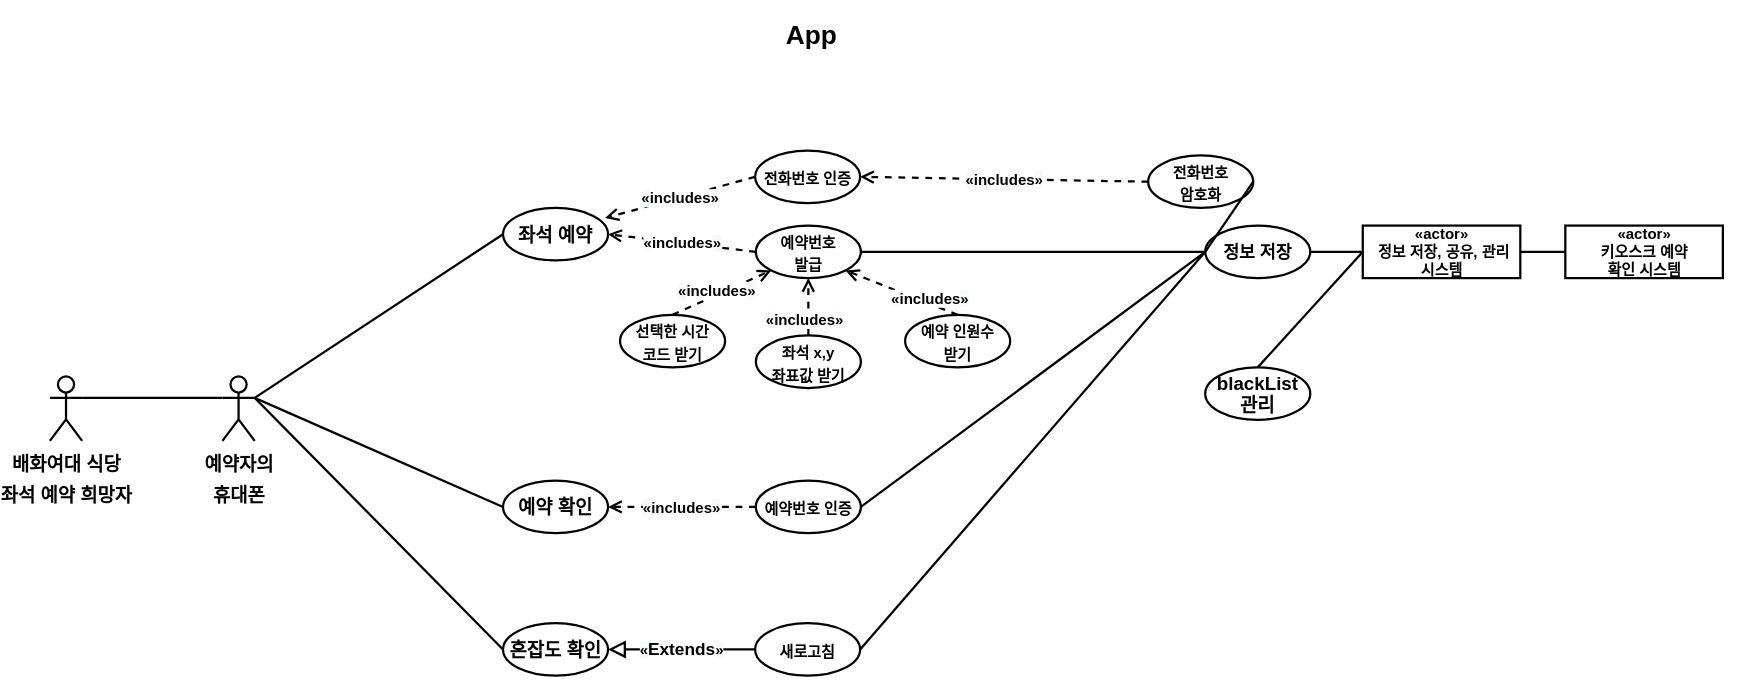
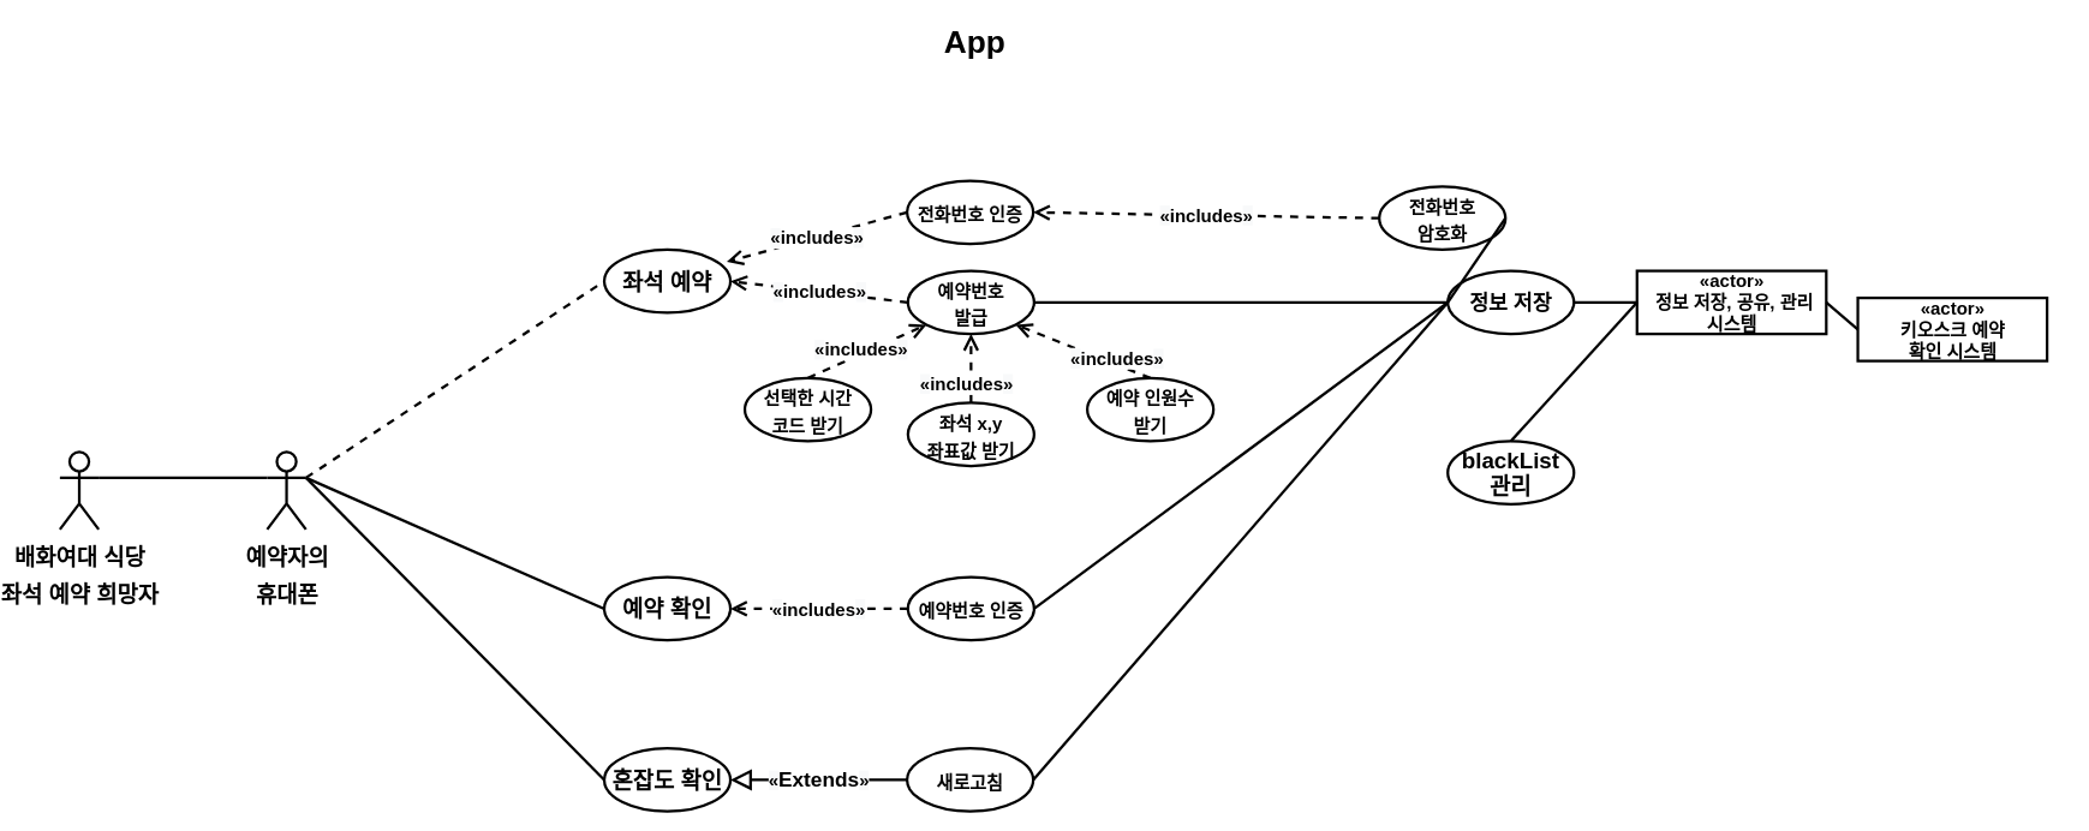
  <mxCell id="0" />
  <mxCell id="1" parent="0" />
  <mxCell id="2" value="&lt;b&gt;&lt;font style=&quot;font-size: 35px&quot;&gt;App&lt;/font&gt;&lt;/b&gt;" style="text;html=1;align=center;verticalAlign=middle;whiteSpace=wrap;rounded=0;strokeWidth=3;fillColor=default;" parent="1" vertex="1"><mxGeometry x="998.5" y="20" width="73" height="50" as="geometry" /></mxCell>
  <mxCell id="3" value="&lt;font style=&quot;font-size: 25px&quot;&gt;&lt;b&gt;배화여대 식당&lt;br&gt;&lt;/b&gt;&lt;b&gt;좌석 예약 희망자&lt;/b&gt;&lt;/font&gt;" style="shape=umlActor;verticalLabelPosition=bottom;verticalAlign=top;html=1;outlineConnect=0;fontSize=35;strokeWidth=3;" parent="1" vertex="1"><mxGeometry x="20" y="501" width="43" height="86" as="geometry" /></mxCell>
  <mxCell id="4" value="&lt;b&gt;«actor»&lt;br&gt;&amp;nbsp;정보 저장, 공유, 관리&lt;br&gt;시스템&lt;br&gt;&lt;/b&gt;" style="html=1;fontSize=20;strokeWidth=3;" parent="1" vertex="1"><mxGeometry x="1770" y="300" width="210" height="70" as="geometry" /></mxCell>
  <mxCell id="5" value="&lt;b&gt;좌석 예약&lt;/b&gt;" style="ellipse;whiteSpace=wrap;html=1;fontSize=25;strokeWidth=3;" parent="1" vertex="1"><mxGeometry x="624" y="276.5" width="140" height="70" as="geometry" /></mxCell>
  <mxCell id="6" value="&lt;b&gt;예약 확인&lt;/b&gt;" style="ellipse;whiteSpace=wrap;html=1;fontSize=25;strokeWidth=3;" parent="1" vertex="1"><mxGeometry x="624" y="640" width="140" height="70" as="geometry" /></mxCell>
  <mxCell id="7" value="&lt;b&gt;혼잡도 확인&lt;/b&gt;" style="ellipse;whiteSpace=wrap;html=1;fontSize=25;strokeWidth=3;" parent="1" vertex="1"><mxGeometry x="624" y="830" width="140" height="70" as="geometry" /></mxCell>
- <mxCell id="8" value="" style="endArrow=none;html=1;rounded=0;fontSize=25;strokeWidth=3;entryX=0;entryY=0.5;entryDx=0;entryDy=0;exitX=1;exitY=0.333;exitDx=0;exitDy=0;exitPerimeter=0;" parent="1" source="31" target="5" edge="1"><mxGeometry relative="1" as="geometry"><mxPoint x="360" y="510" as="sourcePoint" /><mxPoint x="720" y="540" as="targetPoint" /></mxGeometry></mxCell>
+ <mxCell id="8" value="" style="endArrow=none;html=1;rounded=0;fontSize=25;strokeWidth=3;entryX=0;entryY=0.5;entryDx=0;entryDy=0;exitX=1;exitY=0.333;exitDx=0;exitDy=0;exitPerimeter=0;dashed=1;" parent="1" source="31" target="5" edge="1"><mxGeometry relative="1" as="geometry"><mxPoint x="360" y="510" as="sourcePoint" /><mxPoint x="720" y="540" as="targetPoint" /></mxGeometry></mxCell>
  <mxCell id="9" value="" style="endArrow=none;html=1;rounded=0;fontSize=25;strokeWidth=3;entryX=0;entryY=0.5;entryDx=0;entryDy=0;exitX=1;exitY=0.333;exitDx=0;exitDy=0;exitPerimeter=0;" parent="1" source="31" target="7" edge="1"><mxGeometry relative="1" as="geometry"><mxPoint x="380" y="580" as="sourcePoint" /><mxPoint x="720" y="540" as="targetPoint" /></mxGeometry></mxCell>
  <mxCell id="10" value="" style="endArrow=none;html=1;rounded=0;fontSize=25;strokeWidth=3;entryX=0;entryY=0.5;entryDx=0;entryDy=0;exitX=1;exitY=0.333;exitDx=0;exitDy=0;exitPerimeter=0;" parent="1" source="31" target="6" edge="1"><mxGeometry relative="1" as="geometry"><mxPoint x="380" y="530" as="sourcePoint" /><mxPoint x="490" y="555" as="targetPoint" /></mxGeometry></mxCell>
  <mxCell id="11" value="&lt;span style=&quot;font-size: 20px&quot;&gt;&lt;b&gt;전화번호 인증&lt;/b&gt;&lt;/span&gt;" style="ellipse;whiteSpace=wrap;html=1;fontSize=25;strokeWidth=3;" parent="1" vertex="1"><mxGeometry x="960" y="200" width="140" height="70" as="geometry" /></mxCell>
  <mxCell id="12" value="&lt;b&gt;&lt;span style=&quot;background-color: rgb(248 , 249 , 250)&quot;&gt;«&lt;/span&gt;includes&lt;span style=&quot;background-color: rgb(248 , 249 , 250)&quot;&gt;»&lt;/span&gt;&lt;/b&gt;" style="endArrow=open;endSize=12;dashed=1;html=1;rounded=0;fontSize=20;strokeWidth=3;exitX=0;exitY=0.5;exitDx=0;exitDy=0;entryX=0.971;entryY=0.193;entryDx=0;entryDy=0;entryPerimeter=0;" parent="1" source="11" target="5" edge="1"><mxGeometry width="160" relative="1" as="geometry"><mxPoint x="711" y="446.5" as="sourcePoint" /><mxPoint x="871" y="446.5" as="targetPoint" /></mxGeometry></mxCell>
  <mxCell id="13" value="&lt;span style=&quot;font-size: 20px&quot;&gt;&lt;b&gt;예약번호&lt;br&gt;발급&lt;br&gt;&lt;/b&gt;&lt;/span&gt;" style="ellipse;whiteSpace=wrap;html=1;fontSize=25;strokeWidth=3;" parent="1" vertex="1"><mxGeometry x="961" y="300" width="140" height="70" as="geometry" /></mxCell>
  <mxCell id="14" value="&lt;b style=&quot;background-color: rgb(248 , 249 , 250)&quot;&gt;«&lt;/b&gt;&lt;b&gt;includes&lt;/b&gt;&lt;b style=&quot;background-color: rgb(248 , 249 , 250)&quot;&gt;»&lt;/b&gt;" style="endArrow=open;endSize=12;dashed=1;html=1;rounded=0;fontSize=20;strokeWidth=3;exitX=0;exitY=0.5;exitDx=0;exitDy=0;entryX=1;entryY=0.5;entryDx=0;entryDy=0;" parent="1" source="13" target="5" edge="1"><mxGeometry width="160" relative="1" as="geometry"><mxPoint x="961" y="231.5" as="sourcePoint" /><mxPoint x="774" y="321.5" as="targetPoint" /></mxGeometry></mxCell>
  <mxCell id="15" value="&lt;span style=&quot;font-size: 20px&quot;&gt;&lt;b&gt;전화번호&lt;br&gt;암호화&lt;br&gt;&lt;/b&gt;&lt;/span&gt;" style="ellipse;whiteSpace=wrap;html=1;fontSize=25;strokeWidth=3;" parent="1" vertex="1"><mxGeometry x="1484" y="206.5" width="140" height="70" as="geometry" /></mxCell>
  <mxCell id="16" value="&lt;b&gt;&lt;span style=&quot;background-color: rgb(248 , 249 , 250)&quot;&gt;«&lt;/span&gt;includes&lt;span style=&quot;background-color: rgb(248 , 249 , 250)&quot;&gt;»&lt;/span&gt;&lt;/b&gt;" style="endArrow=open;endSize=12;dashed=1;html=1;rounded=0;fontSize=20;strokeWidth=3;exitX=0;exitY=0.5;exitDx=0;exitDy=0;entryX=1;entryY=0.5;entryDx=0;entryDy=0;" parent="1" source="15" target="11" edge="1"><mxGeometry width="160" relative="1" as="geometry"><mxPoint x="961" y="221.5" as="sourcePoint" /><mxPoint x="775.26" y="309.53" as="targetPoint" /></mxGeometry></mxCell>
  <mxCell id="17" value="&lt;span style=&quot;font-size: 20px&quot;&gt;&lt;b&gt;선택한 시간&lt;br&gt;코드 받기&lt;br&gt;&lt;/b&gt;&lt;/span&gt;" style="ellipse;whiteSpace=wrap;html=1;fontSize=25;strokeWidth=3;" parent="1" vertex="1"><mxGeometry x="780" y="419" width="140" height="70" as="geometry" /></mxCell>
  <mxCell id="18" value="&lt;b style=&quot;background-color: rgb(248 , 249 , 250)&quot;&gt;«&lt;/b&gt;&lt;b&gt;includes&lt;/b&gt;&lt;b style=&quot;background-color: rgb(248 , 249 , 250)&quot;&gt;»&lt;/b&gt;" style="endArrow=open;endSize=12;dashed=1;html=1;rounded=0;fontSize=20;strokeWidth=3;exitX=0.5;exitY=0;exitDx=0;exitDy=0;entryX=0;entryY=1;entryDx=0;entryDy=0;" parent="1" source="17" target="13" edge="1"><mxGeometry x="-0.065" y="5" width="160" relative="1" as="geometry"><mxPoint x="1271" y="41.5" as="sourcePoint" /><mxPoint x="1091.005" y="107.008" as="targetPoint" /><mxPoint as="offset" /></mxGeometry></mxCell>
  <mxCell id="19" value="&lt;b style=&quot;font-size: 20px&quot;&gt;좌석 x,y&lt;br&gt;좌표값 받기&lt;/b&gt;&lt;span style=&quot;font-size: 20px&quot;&gt;&lt;b&gt;&lt;br&gt;&lt;/b&gt;&lt;/span&gt;" style="ellipse;whiteSpace=wrap;html=1;fontSize=25;strokeWidth=3;" parent="1" vertex="1"><mxGeometry x="961" y="446.5" width="140" height="70" as="geometry" /></mxCell>
  <mxCell id="20" value="&lt;b style=&quot;background-color: rgb(248 , 249 , 250)&quot;&gt;«&lt;/b&gt;&lt;b&gt;includes&lt;/b&gt;&lt;b style=&quot;background-color: rgb(248 , 249 , 250)&quot;&gt;»&lt;/b&gt;" style="endArrow=open;endSize=12;dashed=1;html=1;rounded=0;fontSize=20;strokeWidth=3;exitX=0.5;exitY=0;exitDx=0;exitDy=0;entryX=0.5;entryY=1;entryDx=0;entryDy=0;" parent="1" source="19" target="13" edge="1"><mxGeometry x="-0.422" y="6" width="160" relative="1" as="geometry"><mxPoint x="1281" y="151.5" as="sourcePoint" /><mxPoint x="1091.005" y="217.008" as="targetPoint" /><mxPoint x="1" as="offset" /></mxGeometry></mxCell>
  <mxCell id="21" value="&lt;span style=&quot;font-size: 20px&quot;&gt;&lt;b&gt;예약 인원수&lt;br&gt;받기&lt;br&gt;&lt;/b&gt;&lt;/span&gt;" style="ellipse;whiteSpace=wrap;html=1;fontSize=25;strokeWidth=3;" parent="1" vertex="1"><mxGeometry x="1160" y="419" width="140" height="70" as="geometry" /></mxCell>
  <mxCell id="22" value="&lt;b style=&quot;background-color: rgb(248 , 249 , 250)&quot;&gt;«&lt;/b&gt;&lt;b&gt;includes&lt;/b&gt;&lt;b style=&quot;background-color: rgb(248 , 249 , 250)&quot;&gt;»&lt;/b&gt;" style="endArrow=open;endSize=12;dashed=1;html=1;rounded=0;fontSize=20;strokeWidth=3;exitX=0.5;exitY=0;exitDx=0;exitDy=0;entryX=1;entryY=1;entryDx=0;entryDy=0;" parent="1" source="21" target="13" edge="1"><mxGeometry x="-0.469" y="-7" width="160" relative="1" as="geometry"><mxPoint x="1281" y="231.5" as="sourcePoint" /><mxPoint x="1111" y="241.5" as="targetPoint" /><mxPoint as="offset" /></mxGeometry></mxCell>
  <mxCell id="23" value="&lt;span style=&quot;font-size: 20px&quot;&gt;&lt;b&gt;예약번호 인증&lt;/b&gt;&lt;/span&gt;" style="ellipse;whiteSpace=wrap;html=1;fontSize=25;strokeWidth=3;" parent="1" vertex="1"><mxGeometry x="961" y="640" width="140" height="70" as="geometry" /></mxCell>
  <mxCell id="24" value="&lt;b&gt;&lt;span style=&quot;background-color: rgb(248 , 249 , 250)&quot;&gt;«&lt;/span&gt;includes&lt;span style=&quot;background-color: rgb(248 , 249 , 250)&quot;&gt;»&lt;/span&gt;&lt;/b&gt;" style="endArrow=open;endSize=12;dashed=1;html=1;rounded=0;fontSize=20;strokeWidth=3;exitX=0;exitY=0.5;exitDx=0;exitDy=0;entryX=1;entryY=0.5;entryDx=0;entryDy=0;" parent="1" source="23" target="6" edge="1"><mxGeometry width="160" relative="1" as="geometry"><mxPoint x="961" y="550" as="sourcePoint" /><mxPoint x="774" y="540" as="targetPoint" /></mxGeometry></mxCell>
  <mxCell id="25" value="&lt;span&gt;&lt;b style=&quot;font-size: 23px&quot;&gt;정보 저장&lt;br&gt;&lt;/b&gt;&lt;/span&gt;" style="ellipse;whiteSpace=wrap;html=1;fontSize=25;strokeWidth=3;" parent="1" vertex="1"><mxGeometry x="1560" y="300" width="140" height="70" as="geometry" /></mxCell>
  <mxCell id="26" value="" style="endArrow=none;html=1;rounded=0;fontSize=25;strokeWidth=3;entryX=0;entryY=0.5;entryDx=0;entryDy=0;exitX=1;exitY=0.5;exitDx=0;exitDy=0;" parent="1" source="15" target="25" edge="1"><mxGeometry relative="1" as="geometry"><mxPoint x="217" y="456.167" as="sourcePoint" /><mxPoint x="634" y="321.5" as="targetPoint" /></mxGeometry></mxCell>
  <mxCell id="27" value="" style="endArrow=none;html=1;rounded=0;fontSize=25;strokeWidth=3;exitX=1;exitY=0.5;exitDx=0;exitDy=0;entryX=0;entryY=0.5;entryDx=0;entryDy=0;" parent="1" source="13" target="25" edge="1"><mxGeometry relative="1" as="geometry"><mxPoint x="1411" y="131.5" as="sourcePoint" /><mxPoint x="1660" y="420" as="targetPoint" /></mxGeometry></mxCell>
  <mxCell id="28" value="" style="endArrow=none;html=1;rounded=0;fontSize=25;strokeWidth=3;exitX=1;exitY=0.5;exitDx=0;exitDy=0;entryX=0;entryY=0.5;entryDx=0;entryDy=0;" parent="1" source="25" target="4" edge="1"><mxGeometry relative="1" as="geometry"><mxPoint x="857" y="306" as="sourcePoint" /><mxPoint x="1570.328" y="341.614" as="targetPoint" /></mxGeometry></mxCell>
  <mxCell id="29" value="" style="endArrow=none;html=1;rounded=0;fontSize=25;strokeWidth=3;exitX=1;exitY=0.5;exitDx=0;exitDy=0;entryX=0;entryY=0.5;entryDx=0;entryDy=0;" edge="1" parent="1" source="23" target="25"><mxGeometry relative="1" as="geometry"><mxPoint x="1101" y="435" as="sourcePoint" /><mxPoint x="1820" y="720" as="targetPoint" /></mxGeometry></mxCell>
- <mxCell id="30" value="&lt;b&gt;«actor»&lt;br&gt;키오스크 예약&lt;br&gt;확인 시스템&lt;/b&gt;" style="html=1;fontSize=20;strokeWidth=3;" vertex="1" parent="1"><mxGeometry x="2040" y="300" width="210" height="70" as="geometry" /></mxCell>
+ <mxCell id="30" value="&lt;b&gt;«actor»&lt;br&gt;키오스크 예약&lt;br&gt;확인 시스템&lt;/b&gt;" style="html=1;fontSize=20;strokeWidth=3;" vertex="1" parent="1"><mxGeometry x="2015" y="330" width="210" height="70" as="geometry" /></mxCell>
  <mxCell id="31" value="&lt;span style=&quot;font-size: 25px&quot;&gt;&lt;b&gt;예약자의&lt;br&gt;휴대폰&lt;/b&gt;&lt;/span&gt;" style="shape=umlActor;verticalLabelPosition=bottom;verticalAlign=top;html=1;outlineConnect=0;fontSize=35;strokeWidth=3;" vertex="1" parent="1"><mxGeometry x="250" y="501" width="43" height="86" as="geometry" /></mxCell>
  <mxCell id="32" value="" style="endArrow=none;html=1;rounded=0;fontSize=25;strokeWidth=3;exitX=1;exitY=0.333;exitDx=0;exitDy=0;entryX=0;entryY=0.333;entryDx=0;entryDy=0;exitPerimeter=0;entryPerimeter=0;" edge="1" parent="1" source="3" target="31"><mxGeometry relative="1" as="geometry"><mxPoint x="1101" y="685" as="sourcePoint" /><mxPoint x="1570" y="345" as="targetPoint" /></mxGeometry></mxCell>
  <mxCell id="33" value="" style="endArrow=none;html=1;rounded=0;fontSize=25;strokeWidth=3;exitX=0;exitY=0.5;exitDx=0;exitDy=0;entryX=1;entryY=0.5;entryDx=0;entryDy=0;" edge="1" parent="1" source="30" target="4"><mxGeometry relative="1" as="geometry"><mxPoint x="1710" y="345" as="sourcePoint" /><mxPoint x="1960" y="345" as="targetPoint" /></mxGeometry></mxCell>
  <mxCell id="34" value="&lt;span style=&quot;font-size: 20px&quot;&gt;&lt;b&gt;새로고침&lt;/b&gt;&lt;/span&gt;" style="ellipse;whiteSpace=wrap;html=1;fontSize=25;strokeWidth=3;" vertex="1" parent="1"><mxGeometry x="960" y="830" width="140" height="70" as="geometry" /></mxCell>
  <mxCell id="35" value="&lt;b&gt;&lt;span style=&quot;font-size: 20px ; background-color: rgb(248 , 249 , 250)&quot;&gt;«&lt;/span&gt;Extends&lt;span style=&quot;font-size: 20px ; background-color: rgb(248 , 249 , 250)&quot;&gt;»&lt;/span&gt;&lt;/b&gt;" style="endArrow=block;endSize=16;endFill=0;html=1;rounded=0;fontSize=23;strokeWidth=3;exitX=0;exitY=0.5;exitDx=0;exitDy=0;entryX=1;entryY=0.5;entryDx=0;entryDy=0;" edge="1" parent="1" source="34" target="7"><mxGeometry width="160" relative="1" as="geometry"><mxPoint x="880" y="540" as="sourcePoint" /><mxPoint x="1040" y="540" as="targetPoint" /></mxGeometry></mxCell>
  <mxCell id="36" value="" style="endArrow=none;html=1;rounded=0;fontSize=25;strokeWidth=3;exitX=1;exitY=0.5;exitDx=0;exitDy=0;entryX=0;entryY=0.5;entryDx=0;entryDy=0;" edge="1" parent="1" source="34" target="25"><mxGeometry relative="1" as="geometry"><mxPoint x="1111" y="685" as="sourcePoint" /><mxPoint x="1570" y="460" as="targetPoint" /></mxGeometry></mxCell>
  <mxCell id="37" value="&lt;b&gt;blackList&lt;br&gt;관리&lt;/b&gt;" style="ellipse;whiteSpace=wrap;html=1;fontSize=25;strokeWidth=3;" vertex="1" parent="1"><mxGeometry x="1560" y="489" width="140" height="70" as="geometry" /></mxCell>
  <mxCell id="38" value="" style="endArrow=none;html=1;rounded=0;fontSize=25;strokeWidth=3;exitX=0;exitY=0.5;exitDx=0;exitDy=0;entryX=0.5;entryY=0;entryDx=0;entryDy=0;" edge="1" parent="1" source="4" target="37"><mxGeometry relative="1" as="geometry"><mxPoint x="1520" y="560" as="sourcePoint" /><mxPoint x="1630" y="509" as="targetPoint" /></mxGeometry></mxCell>
